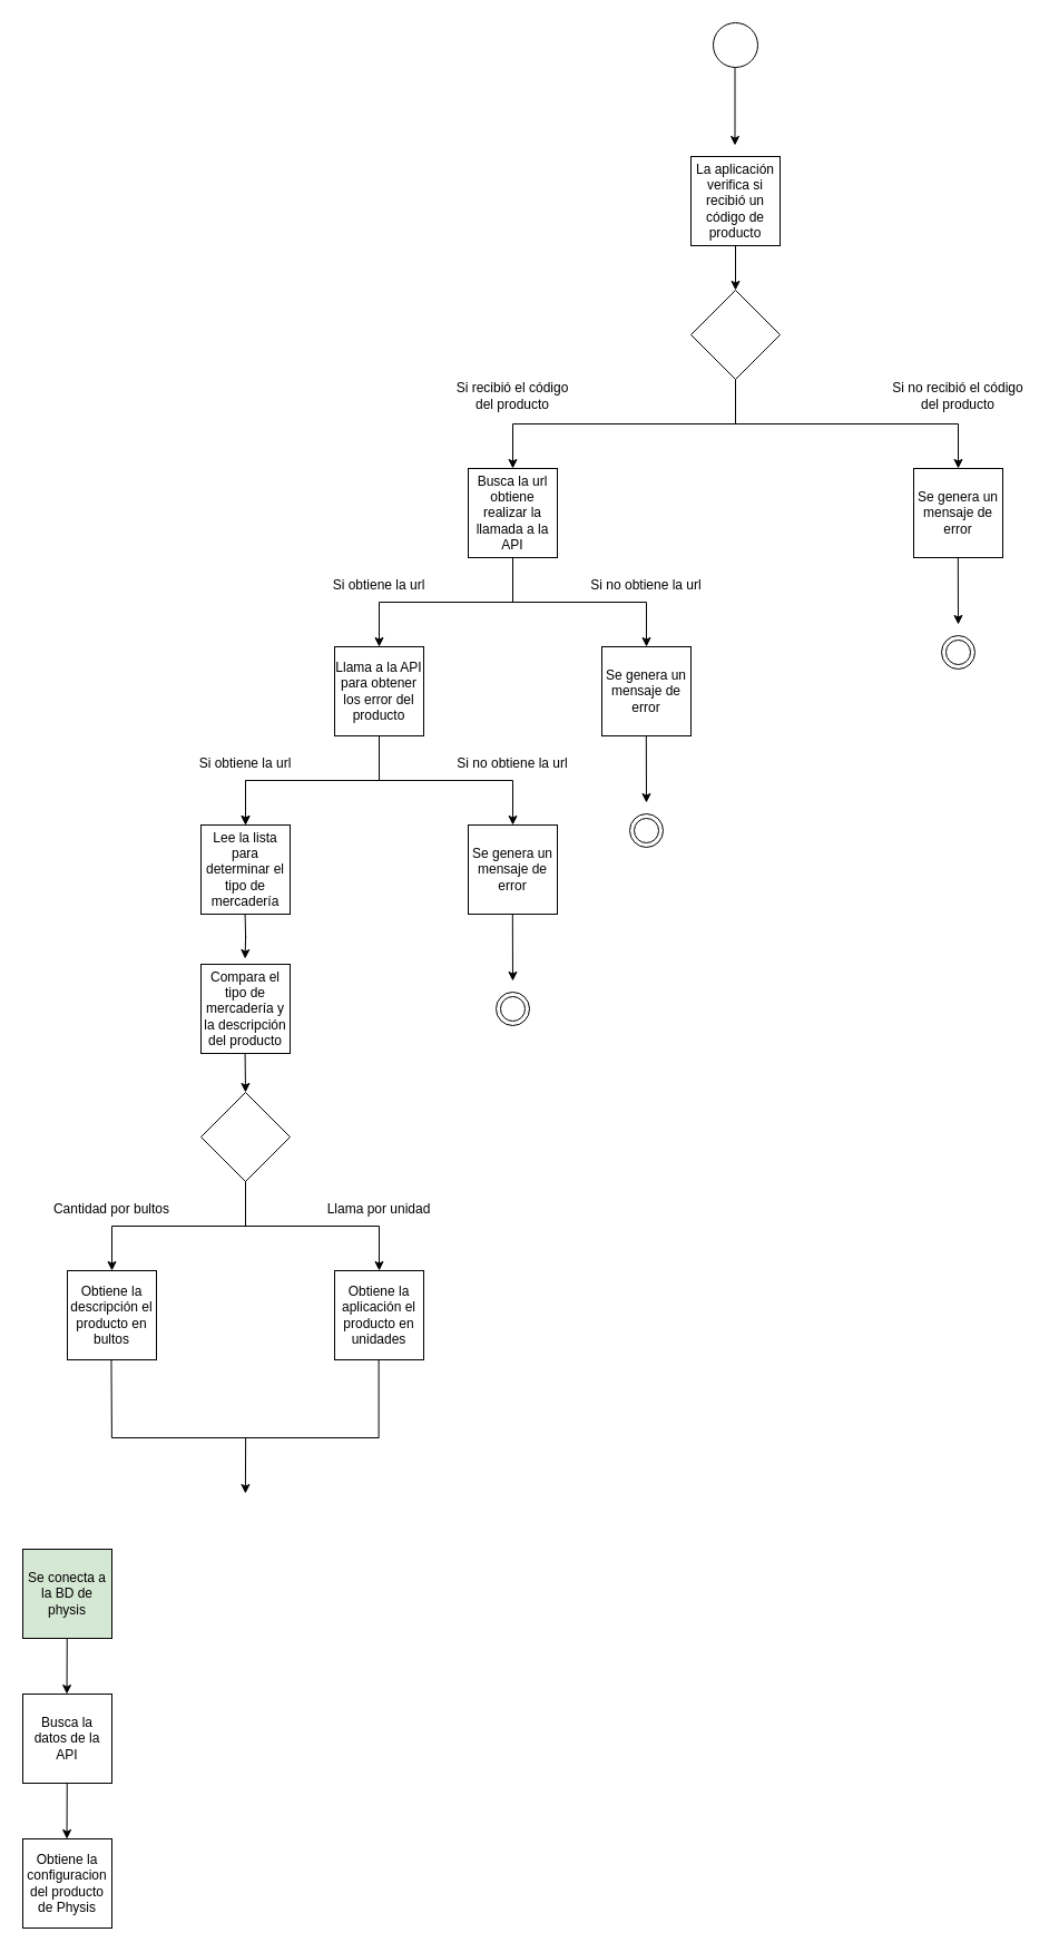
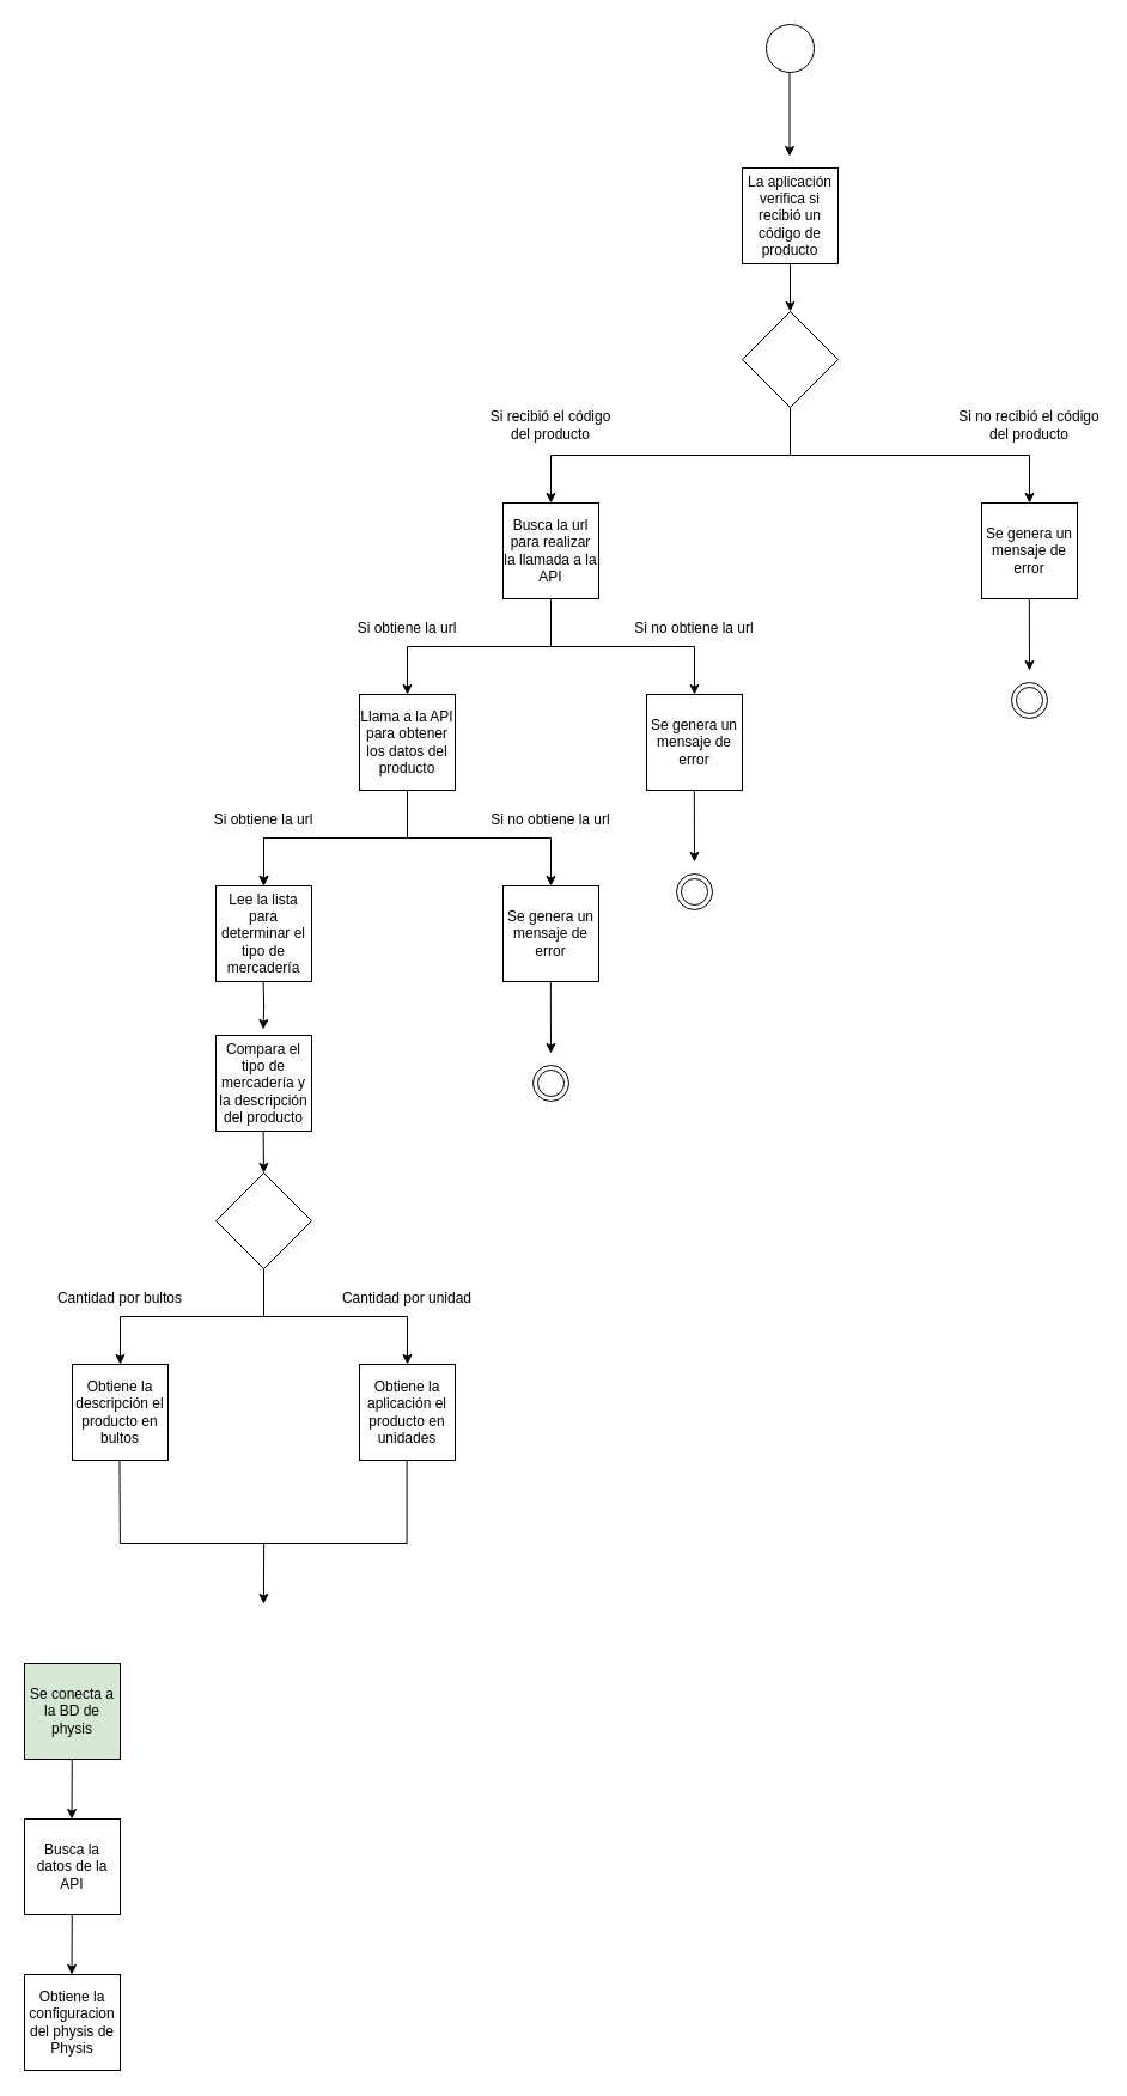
  <mxCell id="0" />
  <mxCell id="1" parent="0" />
  <mxCell id="2" value="" style="ellipse;whiteSpace=wrap;html=1;aspect=fixed;" vertex="1" parent="1"><mxGeometry x="640" y="20" width="40" height="40" as="geometry" /></mxCell>
  <mxCell id="3" value="" style="endArrow=classic;html=1;rounded=0;" edge="1" parent="1"><mxGeometry width="50" height="50" relative="1" as="geometry"><mxPoint x="659.5" y="60" as="sourcePoint" /><mxPoint x="659.5" y="130" as="targetPoint" /></mxGeometry></mxCell>
  <mxCell id="4" value="La aplicación verifica si recibió un código de producto" style="whiteSpace=wrap;html=1;aspect=fixed;" vertex="1" parent="1"><mxGeometry x="620" y="140" width="80" height="80" as="geometry" /></mxCell>
  <mxCell id="5" value="" style="endArrow=none;html=1;rounded=0;entryX=0.5;entryY=1;entryDx=0;entryDy=0;" edge="1" parent="1"><mxGeometry width="50" height="50" relative="1" as="geometry"><mxPoint x="660" y="380" as="sourcePoint" /><mxPoint x="660" y="340" as="targetPoint" /></mxGeometry></mxCell>
  <mxCell id="6" value="" style="endArrow=none;html=1;rounded=0;" edge="1" parent="1"><mxGeometry width="50" height="50" relative="1" as="geometry"><mxPoint x="460" y="380" as="sourcePoint" /><mxPoint x="860" y="380" as="targetPoint" /></mxGeometry></mxCell>
  <mxCell id="7" value="" style="rhombus;whiteSpace=wrap;html=1;" vertex="1" parent="1"><mxGeometry x="620" y="260" width="80" height="80" as="geometry" /></mxCell>
  <mxCell id="8" value="" style="endArrow=classic;html=1;rounded=0;exitX=0.5;exitY=1;exitDx=0;exitDy=0;" edge="1" parent="1" source="4" target="7"><mxGeometry width="50" height="50" relative="1" as="geometry"><mxPoint x="650" y="360" as="sourcePoint" /><mxPoint x="700" y="310" as="targetPoint" /></mxGeometry></mxCell>
  <mxCell id="9" value="" style="endArrow=classic;html=1;rounded=0;" edge="1" parent="1"><mxGeometry width="50" height="50" relative="1" as="geometry"><mxPoint x="460" y="380" as="sourcePoint" /><mxPoint x="460" y="420" as="targetPoint" /></mxGeometry></mxCell>
  <mxCell id="10" value="" style="endArrow=classic;html=1;rounded=0;" edge="1" parent="1"><mxGeometry width="50" height="50" relative="1" as="geometry"><mxPoint x="860" y="380" as="sourcePoint" /><mxPoint x="860" y="420" as="targetPoint" /></mxGeometry></mxCell>
  <mxCell id="11" value="Si recibió el código del producto" style="text;html=1;align=center;verticalAlign=middle;whiteSpace=wrap;rounded=0;" vertex="1" parent="1"><mxGeometry x="400" y="340" width="120" height="30" as="geometry" /></mxCell>
  <mxCell id="12" value="Si no recibió el código del producto" style="text;html=1;align=center;verticalAlign=middle;whiteSpace=wrap;rounded=0;" vertex="1" parent="1"><mxGeometry x="800" y="340" width="120" height="30" as="geometry" /></mxCell>
  <mxCell id="13" value="Se genera un mensaje de error" style="whiteSpace=wrap;html=1;aspect=fixed;" vertex="1" parent="1"><mxGeometry x="820" y="420" width="80" height="80" as="geometry" /></mxCell>
  <mxCell id="14" value="" style="endArrow=classic;html=1;rounded=0;" edge="1" parent="1"><mxGeometry width="50" height="50" relative="1" as="geometry"><mxPoint x="859.83" y="500" as="sourcePoint" /><mxPoint x="860" y="560" as="targetPoint" /></mxGeometry></mxCell>
  <mxCell id="15" value="" style="ellipse;html=1;shape=endState;labelBackgroundColor=none;" vertex="1" parent="1"><mxGeometry x="845" y="570" width="30" height="30" as="geometry" /></mxCell>
- <mxCell id="16" value="Busca la url obtiene realizar la llamada a la API" style="whiteSpace=wrap;html=1;aspect=fixed;" vertex="1" parent="1"><mxGeometry x="420" y="420" width="80" height="80" as="geometry" /></mxCell>
+ <mxCell id="16" value="Busca la url para realizar la llamada a la API" style="whiteSpace=wrap;html=1;aspect=fixed;" vertex="1" parent="1"><mxGeometry x="420" y="420" width="80" height="80" as="geometry" /></mxCell>
  <mxCell id="17" value="" style="endArrow=none;html=1;rounded=0;entryX=0.5;entryY=1;entryDx=0;entryDy=0;" edge="1" parent="1"><mxGeometry width="50" height="50" relative="1" as="geometry"><mxPoint x="460" y="540" as="sourcePoint" /><mxPoint x="460" y="500" as="targetPoint" /></mxGeometry></mxCell>
  <mxCell id="18" value="" style="endArrow=none;html=1;rounded=0;" edge="1" parent="1"><mxGeometry width="50" height="50" relative="1" as="geometry"><mxPoint x="340" y="540" as="sourcePoint" /><mxPoint x="580" y="540" as="targetPoint" /></mxGeometry></mxCell>
  <mxCell id="19" value="" style="endArrow=classic;html=1;rounded=0;" edge="1" parent="1"><mxGeometry width="50" height="50" relative="1" as="geometry"><mxPoint x="340" y="540" as="sourcePoint" /><mxPoint x="340" y="580" as="targetPoint" /></mxGeometry></mxCell>
  <mxCell id="20" value="" style="endArrow=classic;html=1;rounded=0;" edge="1" parent="1"><mxGeometry width="50" height="50" relative="1" as="geometry"><mxPoint x="580" y="540" as="sourcePoint" /><mxPoint x="580" y="580" as="targetPoint" /></mxGeometry></mxCell>
  <mxCell id="21" value="Si obtiene la url" style="text;html=1;align=center;verticalAlign=middle;whiteSpace=wrap;rounded=0;" vertex="1" parent="1"><mxGeometry x="280" y="510" width="120" height="30" as="geometry" /></mxCell>
  <mxCell id="22" value="Si no obtiene la url" style="text;html=1;align=center;verticalAlign=middle;whiteSpace=wrap;rounded=0;" vertex="1" parent="1"><mxGeometry x="520" y="510" width="120" height="30" as="geometry" /></mxCell>
  <mxCell id="23" value="Se genera un mensaje de error" style="whiteSpace=wrap;html=1;aspect=fixed;" vertex="1" parent="1"><mxGeometry x="540" y="580" width="80" height="80" as="geometry" /></mxCell>
  <mxCell id="24" value="" style="endArrow=classic;html=1;rounded=0;" edge="1" parent="1"><mxGeometry width="50" height="50" relative="1" as="geometry"><mxPoint x="579.83" y="660" as="sourcePoint" /><mxPoint x="580" y="720" as="targetPoint" /></mxGeometry></mxCell>
  <mxCell id="25" value="" style="ellipse;html=1;shape=endState;labelBackgroundColor=none;" vertex="1" parent="1"><mxGeometry x="565" y="730" width="30" height="30" as="geometry" /></mxCell>
- <mxCell id="26" value="Llama a la API para obtener los error del producto" style="whiteSpace=wrap;html=1;aspect=fixed;" vertex="1" parent="1"><mxGeometry x="300" y="580" width="80" height="80" as="geometry" /></mxCell>
+ <mxCell id="26" value="Llama a la API para obtener los datos del producto" style="whiteSpace=wrap;html=1;aspect=fixed;" vertex="1" parent="1"><mxGeometry x="300" y="580" width="80" height="80" as="geometry" /></mxCell>
  <mxCell id="27" value="" style="endArrow=none;html=1;rounded=0;entryX=0.5;entryY=1;entryDx=0;entryDy=0;" edge="1" parent="1"><mxGeometry width="50" height="50" relative="1" as="geometry"><mxPoint x="340" y="700" as="sourcePoint" /><mxPoint x="340" y="660" as="targetPoint" /></mxGeometry></mxCell>
  <mxCell id="28" value="" style="endArrow=none;html=1;rounded=0;" edge="1" parent="1"><mxGeometry width="50" height="50" relative="1" as="geometry"><mxPoint x="220" y="700" as="sourcePoint" /><mxPoint x="460" y="700" as="targetPoint" /></mxGeometry></mxCell>
  <mxCell id="29" value="" style="endArrow=classic;html=1;rounded=0;" edge="1" parent="1"><mxGeometry width="50" height="50" relative="1" as="geometry"><mxPoint x="220" y="700" as="sourcePoint" /><mxPoint x="220" y="740" as="targetPoint" /></mxGeometry></mxCell>
  <mxCell id="30" value="" style="endArrow=classic;html=1;rounded=0;" edge="1" parent="1"><mxGeometry width="50" height="50" relative="1" as="geometry"><mxPoint x="460" y="700" as="sourcePoint" /><mxPoint x="460" y="740" as="targetPoint" /></mxGeometry></mxCell>
  <mxCell id="31" value="" style="edgeStyle=orthogonalEdgeStyle;rounded=0;orthogonalLoop=1;jettySize=auto;html=1;" edge="1" parent="1" source="32" target="37"><mxGeometry relative="1" as="geometry" /></mxCell>
  <mxCell id="32" value="Si obtiene la url" style="text;html=1;align=center;verticalAlign=middle;whiteSpace=wrap;rounded=0;" vertex="1" parent="1"><mxGeometry x="160" y="670" width="120" height="30" as="geometry" /></mxCell>
  <mxCell id="33" value="Si no obtiene la url" style="text;html=1;align=center;verticalAlign=middle;whiteSpace=wrap;rounded=0;" vertex="1" parent="1"><mxGeometry x="400" y="670" width="120" height="30" as="geometry" /></mxCell>
  <mxCell id="34" value="Se genera un mensaje de error" style="whiteSpace=wrap;html=1;aspect=fixed;" vertex="1" parent="1"><mxGeometry x="420" y="740" width="80" height="80" as="geometry" /></mxCell>
  <mxCell id="35" value="" style="endArrow=classic;html=1;rounded=0;" edge="1" parent="1"><mxGeometry width="50" height="50" relative="1" as="geometry"><mxPoint x="459.83" y="820" as="sourcePoint" /><mxPoint x="460" y="880" as="targetPoint" /></mxGeometry></mxCell>
  <mxCell id="36" value="" style="ellipse;html=1;shape=endState;labelBackgroundColor=none;" vertex="1" parent="1"><mxGeometry x="445" y="890" width="30" height="30" as="geometry" /></mxCell>
  <mxCell id="37" value="Lee la lista para determinar el tipo de mercadería" style="whiteSpace=wrap;html=1;aspect=fixed;" vertex="1" parent="1"><mxGeometry x="180" y="740" width="80" height="80" as="geometry" /></mxCell>
  <mxCell id="38" value="" style="endArrow=none;html=1;rounded=0;entryX=0.5;entryY=1;entryDx=0;entryDy=0;" edge="1" parent="1"><mxGeometry width="50" height="50" relative="1" as="geometry"><mxPoint x="220" y="1100" as="sourcePoint" /><mxPoint x="220" y="1060" as="targetPoint" /></mxGeometry></mxCell>
  <mxCell id="39" value="" style="endArrow=none;html=1;rounded=0;" edge="1" parent="1"><mxGeometry width="50" height="50" relative="1" as="geometry"><mxPoint x="100" y="1100" as="sourcePoint" /><mxPoint x="340" y="1100" as="targetPoint" /></mxGeometry></mxCell>
  <mxCell id="40" value="" style="endArrow=classic;html=1;rounded=0;" edge="1" parent="1"><mxGeometry width="50" height="50" relative="1" as="geometry"><mxPoint x="100" y="1100" as="sourcePoint" /><mxPoint x="100" y="1140" as="targetPoint" /></mxGeometry></mxCell>
  <mxCell id="41" value="" style="endArrow=classic;html=1;rounded=0;" edge="1" parent="1"><mxGeometry width="50" height="50" relative="1" as="geometry"><mxPoint x="340" y="1100" as="sourcePoint" /><mxPoint x="340" y="1140" as="targetPoint" /></mxGeometry></mxCell>
  <mxCell id="42" value="Cantidad por bultos" style="text;html=1;align=center;verticalAlign=middle;whiteSpace=wrap;rounded=0;" vertex="1" parent="1"><mxGeometry x="40" y="1070" width="120" height="30" as="geometry" /></mxCell>
  <mxCell id="43" value="" style="edgeStyle=orthogonalEdgeStyle;rounded=0;orthogonalLoop=1;jettySize=auto;html=1;" edge="1" parent="1"><mxGeometry relative="1" as="geometry"><mxPoint x="219.6" y="820" as="sourcePoint" /><mxPoint x="219.6" y="860" as="targetPoint" /></mxGeometry></mxCell>
  <mxCell id="44" value="" style="rhombus;whiteSpace=wrap;html=1;" vertex="1" parent="1"><mxGeometry x="180" y="980" width="80" height="80" as="geometry" /></mxCell>
  <mxCell id="45" value="Compara el tipo de mercadería y la descripción del producto" style="whiteSpace=wrap;html=1;aspect=fixed;" vertex="1" parent="1"><mxGeometry x="180" y="865" width="80" height="80" as="geometry" /></mxCell>
  <mxCell id="46" value="" style="edgeStyle=orthogonalEdgeStyle;rounded=0;orthogonalLoop=1;jettySize=auto;html=1;" edge="1" parent="1"><mxGeometry relative="1" as="geometry"><mxPoint x="219.6" y="945" as="sourcePoint" /><mxPoint x="220" y="980" as="targetPoint" /></mxGeometry></mxCell>
- <mxCell id="47" value="Llama por unidad" style="text;html=1;align=center;verticalAlign=middle;whiteSpace=wrap;rounded=0;" vertex="1" parent="1"><mxGeometry x="280" y="1070" width="120" height="30" as="geometry" /></mxCell>
+ <mxCell id="47" value="Cantidad por unidad" style="text;html=1;align=center;verticalAlign=middle;whiteSpace=wrap;rounded=0;" vertex="1" parent="1"><mxGeometry x="280" y="1070" width="120" height="30" as="geometry" /></mxCell>
  <mxCell id="48" value="Obtiene la descripción el producto en bultos" style="whiteSpace=wrap;html=1;aspect=fixed;" vertex="1" parent="1"><mxGeometry x="60" y="1140" width="80" height="80" as="geometry" /></mxCell>
  <mxCell id="49" value="Obtiene la aplicación el producto en unidades" style="whiteSpace=wrap;html=1;aspect=fixed;" vertex="1" parent="1"><mxGeometry x="300" y="1140" width="80" height="80" as="geometry" /></mxCell>
  <mxCell id="50" style="edgeStyle=orthogonalEdgeStyle;rounded=0;orthogonalLoop=1;jettySize=auto;html=1;exitX=0.5;exitY=1;exitDx=0;exitDy=0;" edge="1" parent="1"><mxGeometry relative="1" as="geometry"><mxPoint x="99.9" y="1220" as="sourcePoint" /><mxPoint x="99.9" y="1220" as="targetPoint" /></mxGeometry></mxCell>
  <mxCell id="51" value="" style="endArrow=none;html=1;rounded=0;" edge="1" parent="1"><mxGeometry width="50" height="50" relative="1" as="geometry"><mxPoint x="99.9" y="1290" as="sourcePoint" /><mxPoint x="99.48" y="1220" as="targetPoint" /></mxGeometry></mxCell>
  <mxCell id="52" value="" style="endArrow=none;html=1;rounded=0;" edge="1" parent="1"><mxGeometry width="50" height="50" relative="1" as="geometry"><mxPoint x="339.61" y="1290" as="sourcePoint" /><mxPoint x="339.61" y="1220" as="targetPoint" /></mxGeometry></mxCell>
  <mxCell id="53" value="" style="endArrow=none;html=1;rounded=0;" edge="1" parent="1"><mxGeometry width="50" height="50" relative="1" as="geometry"><mxPoint x="99.9" y="1290" as="sourcePoint" /><mxPoint x="339.9" y="1290" as="targetPoint" /></mxGeometry></mxCell>
  <mxCell id="54" value="" style="endArrow=classic;html=1;rounded=0;" edge="1" parent="1"><mxGeometry width="50" height="50" relative="1" as="geometry"><mxPoint x="220.11" y="1290" as="sourcePoint" /><mxPoint x="219.9" y="1340" as="targetPoint" /></mxGeometry></mxCell>
  <mxCell id="55" value="Se conecta a la BD de physis" style="whiteSpace=wrap;html=1;aspect=fixed;fillColor=#d5e8d4;" vertex="1" parent="1"><mxGeometry x="20" y="1390" width="80" height="80" as="geometry" /></mxCell>
  <mxCell id="56" value="" style="endArrow=classic;html=1;rounded=0;" edge="1" parent="1"><mxGeometry width="50" height="50" relative="1" as="geometry"><mxPoint x="59.76" y="1470" as="sourcePoint" /><mxPoint x="59.55" y="1520" as="targetPoint" /></mxGeometry></mxCell>
  <mxCell id="57" value="Busca la datos de la API" style="whiteSpace=wrap;html=1;aspect=fixed;" vertex="1" parent="1"><mxGeometry x="20" y="1520" width="80" height="80" as="geometry" /></mxCell>
- <mxCell id="58" value="Obtiene la configuracion del producto de Physis" style="whiteSpace=wrap;html=1;aspect=fixed;" vertex="1" parent="1"><mxGeometry x="20" y="1650" width="80" height="80" as="geometry" /></mxCell>
+ <mxCell id="58" value="Obtiene la configuracion del physis de Physis" style="whiteSpace=wrap;html=1;aspect=fixed;" vertex="1" parent="1"><mxGeometry x="20" y="1650" width="80" height="80" as="geometry" /></mxCell>
  <mxCell id="59" value="" style="endArrow=classic;html=1;rounded=0;" edge="1" parent="1"><mxGeometry width="50" height="50" relative="1" as="geometry"><mxPoint x="59.76" y="1600" as="sourcePoint" /><mxPoint x="59.55" y="1650" as="targetPoint" /></mxGeometry></mxCell>
